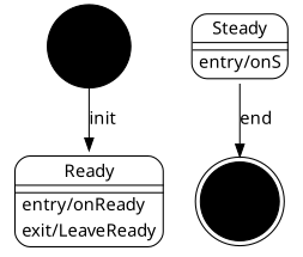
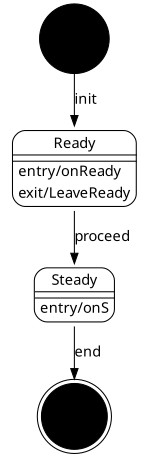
  digraph {
    splines=polyline
    node [fontname=Geneva shape=none]
    edge [fontname=Geneva]
    start [fillcolor=black shape=circle style=filled width=0.25]
    n2 [label=<<table style="rounded"><tr><td border="0">Ready</td></tr><hr/><tr><td border="0"></td></tr><hr/><tr><td border="0" align="left">entry/onReady</td></tr><tr><td border="0" align="left">exit/LeaveReady</td></tr></table>>]
    stop [fillcolor=black shape=doublecircle style=filled width=0.25]
    n4 [label=<<table style="rounded"><tr><td border="0">Steady</td></tr><hr/><tr><td border="0"></td></tr><hr/><tr><td border="0" align="left">entry/onS</td></tr></table>>]
    start -> n2 [label=init]
+   n2 -> n4 [label=proceed]
    n4 -> stop [label=end]
  }
